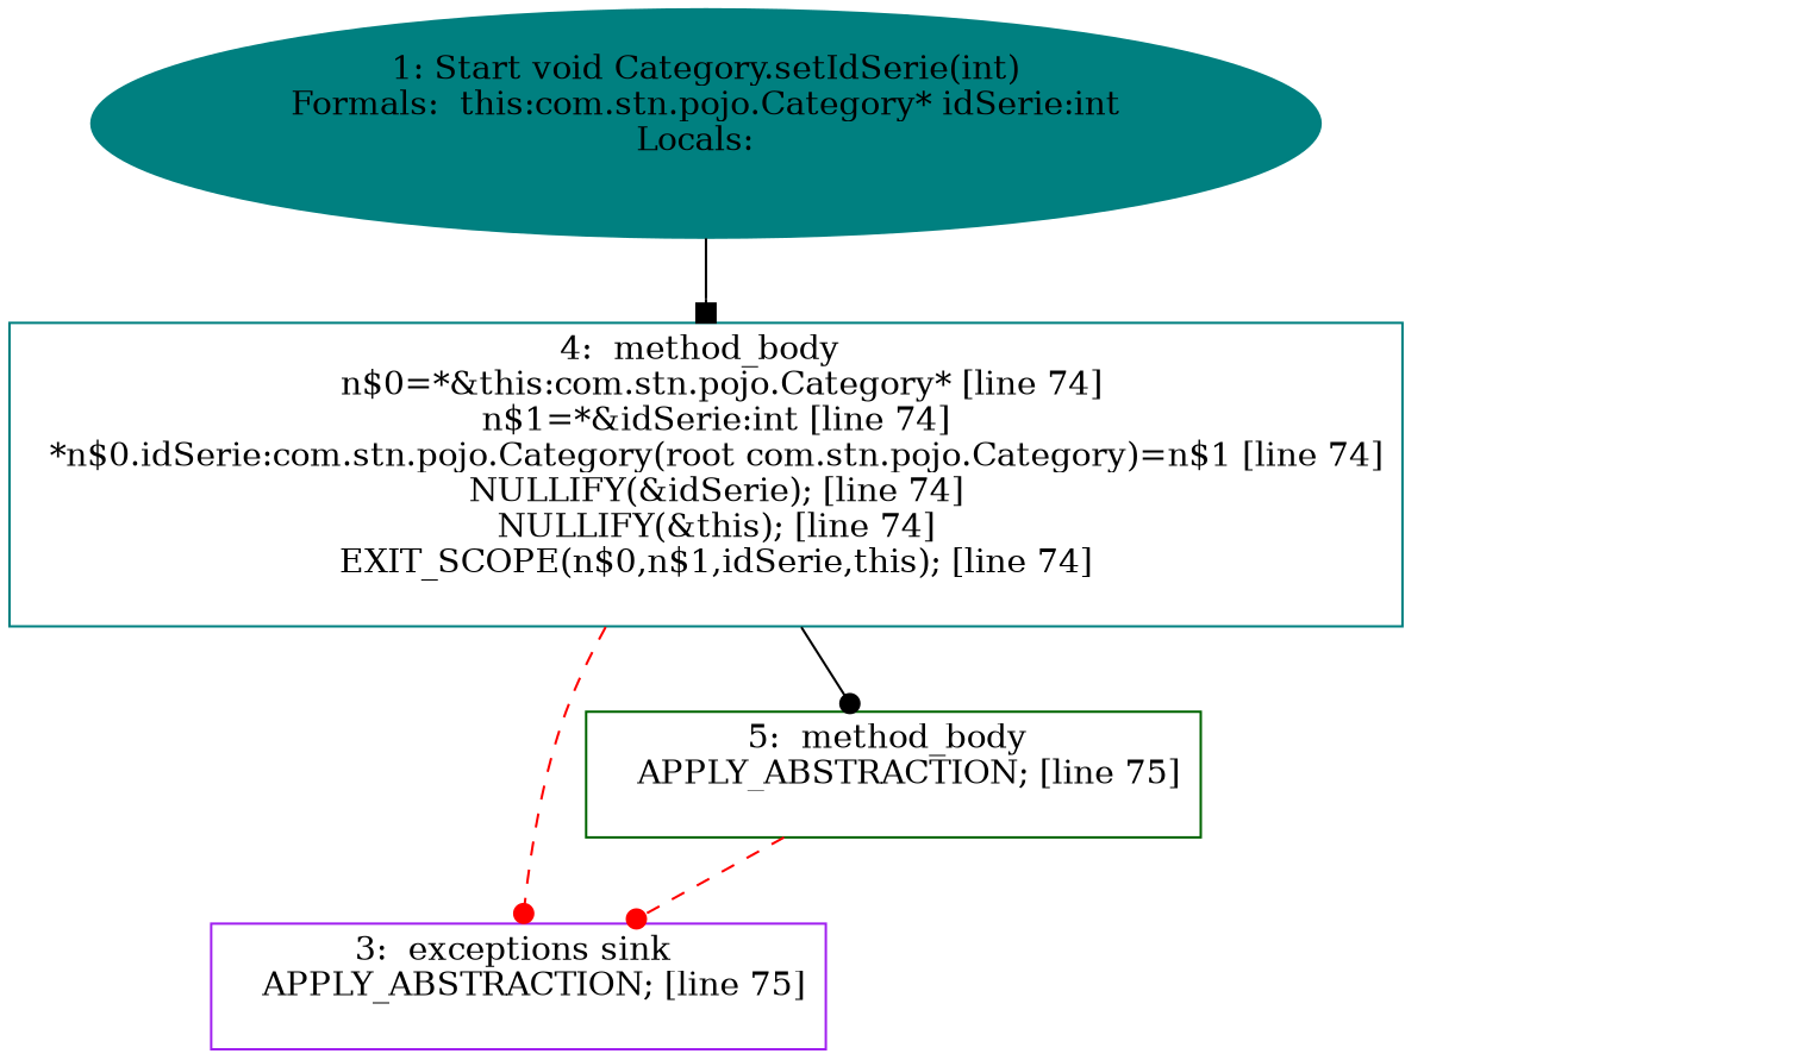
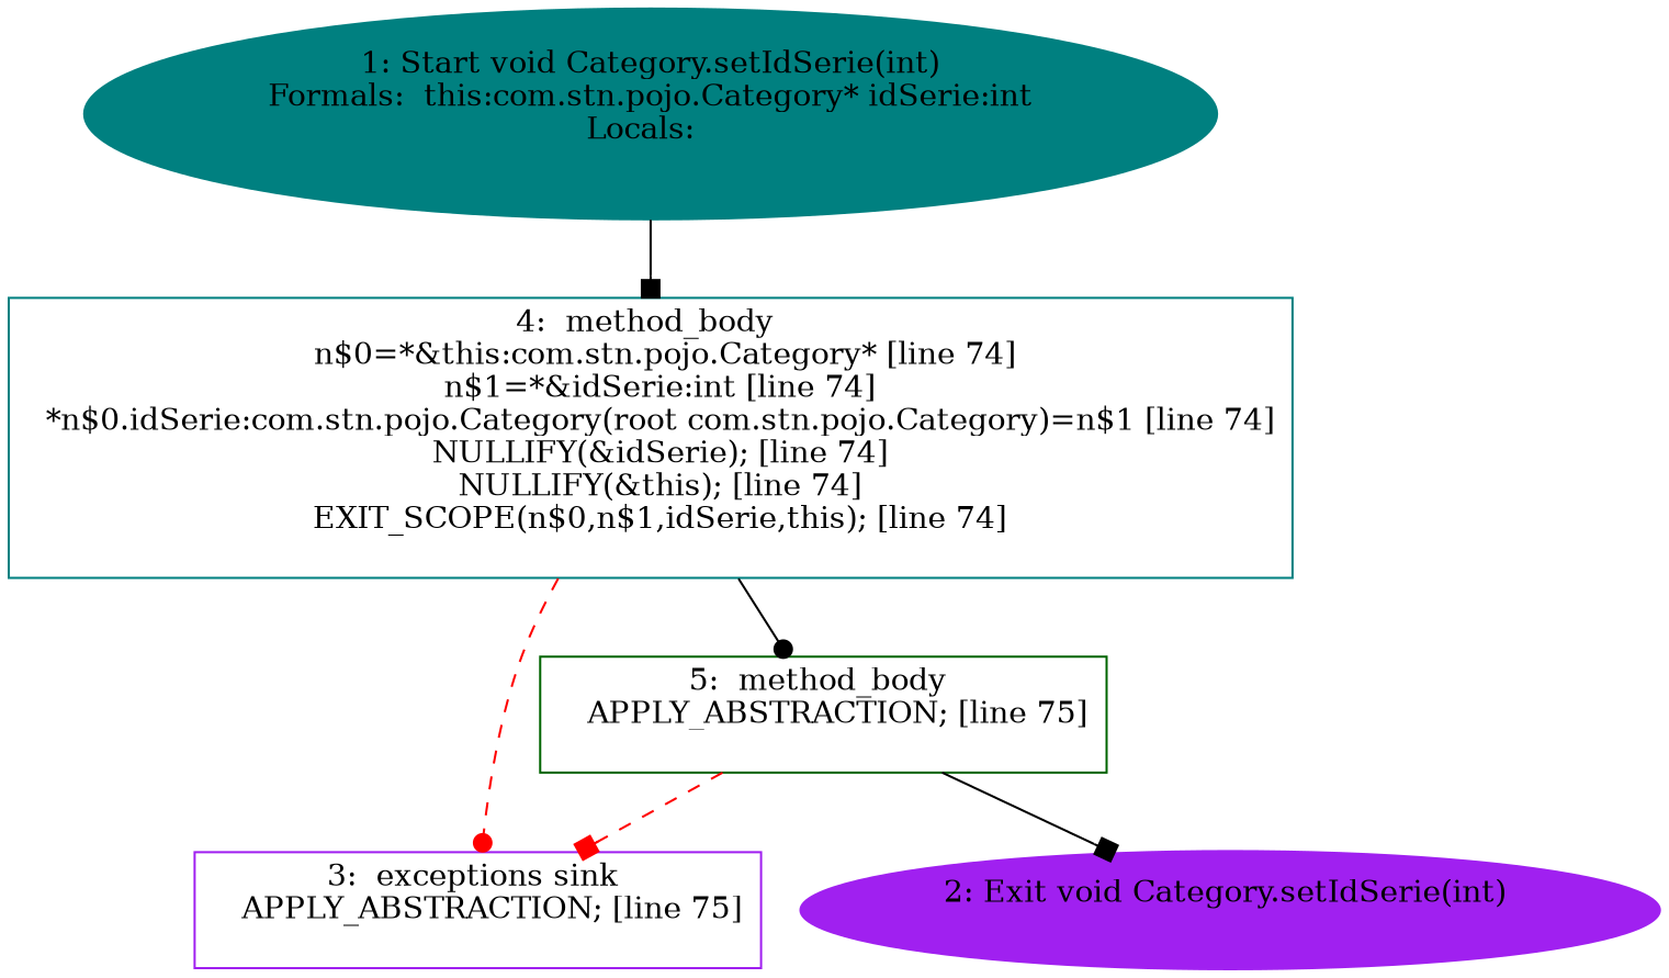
  digraph {
    node [color=teal shape=box]
    edge [arrowhead=dot style=solid]
    n1 [label="1: Start void Category.setIdSerie(int)\nFormals:  this:com.stn.pojo.Category* idSerie:int\nLocals:  \n  " style=filled shape=""]
    n2 [label="4:  method_body \n   n$0=*&this:com.stn.pojo.Category* [line 74]\n  n$1=*&idSerie:int [line 74]\n  *n$0.idSerie:com.stn.pojo.Category(root com.stn.pojo.Category)=n$1 [line 74]\n  NULLIFY(&idSerie); [line 74]\n  NULLIFY(&this); [line 74]\n  EXIT_SCOPE(n$0,n$1,idSerie,this); [line 74]\n "]
    n3 [color=purple label="3:  exceptions sink \n   APPLY_ABSTRACTION; [line 75]\n "]
    n4 [color=darkgreen label="5:  method_body \n   APPLY_ABSTRACTION; [line 75]\n "]
+   n5 [color=purple label="2: Exit void Category.setIdSerie(int) \n  " style=filled shape=""]
    n1 -> n2 [arrowhead=box]
    n2 -> n3 [color=red style=dashed]
    n2 -> n4
-   n4 -> n3 [color=red style=dashed]
+   n4 -> n3 [arrowhead=box color=red style=dashed]
+   n4 -> n5 [arrowhead=box]
  }
